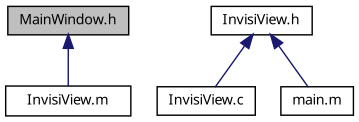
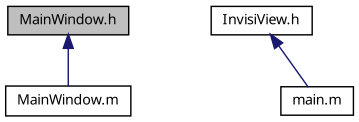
  digraph {
    node [color=black fillcolor=white fontname="FreeSans.ttf" fontsize=10 shape=record style=filled]
    edge [color=midnightblue dir=back fontname="FreeSans.ttf" fontsize=10 labelfontname="FreeSans.ttf" labelfontsize=10 style=solid]
    n1 [fillcolor=grey75 fontcolor=black height=0.2 label="MainWindow.h" width=0.4]
-   n2 [height=0.2 label="InvisiView.m" width=0.4]
+   n2 [height=0.2 label="MainWindow.m" width=0.4]
    n3 [height=0.2 label="InvisiView.h" width=0.4]
-   n4 [height=0.2 label="InvisiView.c" width=0.4]
    n5 [height=0.2 label="main.m" width=0.4]
    n1 -> n2
-   n3 -> n4
    n3 -> n5
  }
